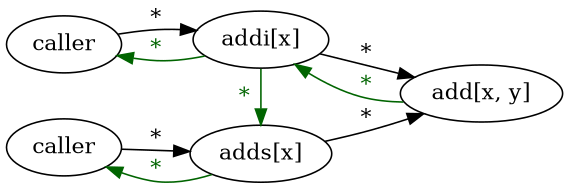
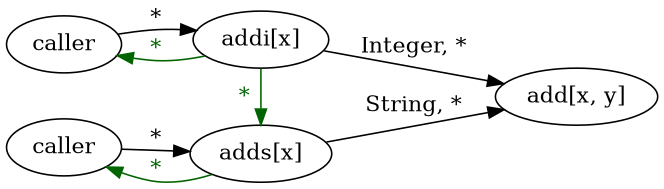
  digraph {
    rankdir=LR
    n1 [label=caller]
    n2 [label=caller]
    n3 [label="addi[x]"]
    n4 [label="adds[x]"]
    n5 [label="add[x, y]"]
    subgraph sub_1 {
      rank=same
      n1
      n2
    }
    subgraph sub_2 {
      rank=same
      n3
      n4
    }
    n1 -> n3 [label="*"]
    n2 -> n4 [label="*"]
    n3 -> n1 [color="/svg/darkgreen" fontcolor="/svg/darkgreen" label="*"]
    n3 -> n4 [color="/svg/darkgreen" fontcolor="/svg/darkgreen" label="*"]
-   n3 -> n5 [label="*"]
+   n3 -> n5 [label="Integer, *"]
    n4 -> n2 [color="/svg/darkgreen" fontcolor="/svg/darkgreen" label="*"]
-   n4 -> n5 [label="*"]
-   n5 -> n3 [color="/svg/darkgreen" fontcolor="/svg/darkgreen" label="*"]
+   n4 -> n5 [label="String, *"]
  }
